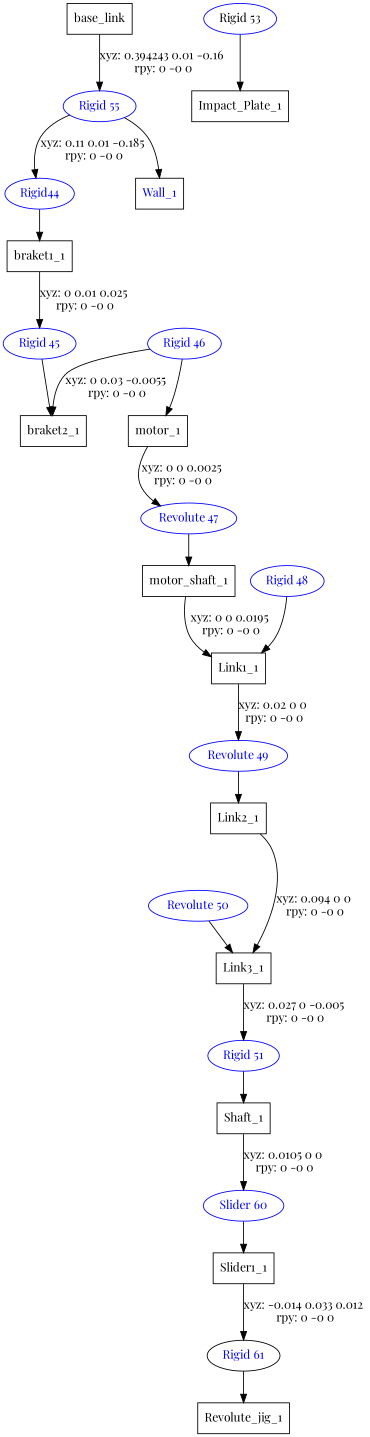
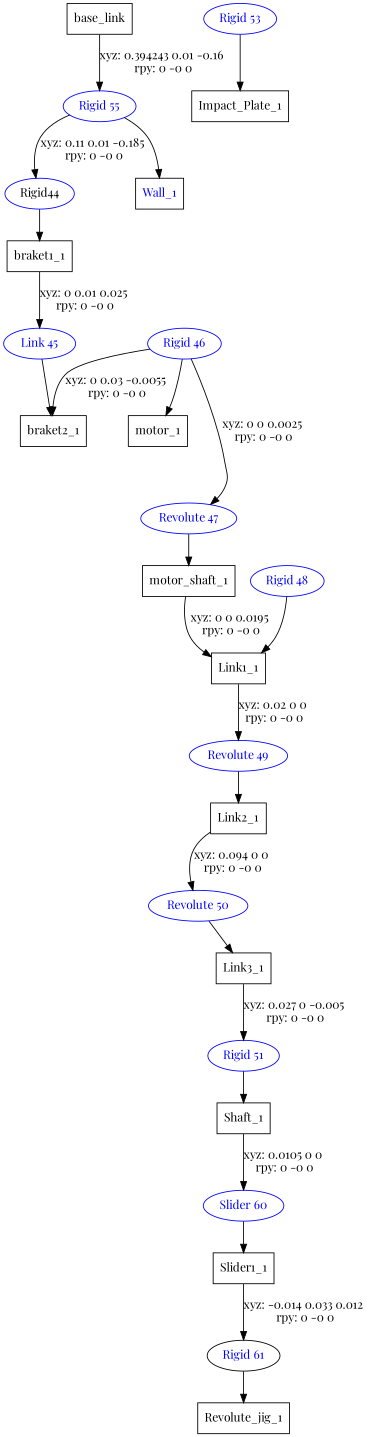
  digraph {
    fontname="Playfair Display"
    node [fontname="Playfair Display" shape=box fontcolor=blue]
    edge [fontname="Playfair Display"]
    n1 [label=base_link fontcolor=""]
    "Rigid 55" [color=blue shape=ellipse]
-   Rigid44 [color=blue shape=ellipse]
+   Rigid44 [color=blue fontcolor=black shape=ellipse]
    n4 [label=Wall_1]
    n5 [label=braket1_1 fontcolor=""]
-   "Rigid 45" [color=blue shape=ellipse]
+   "Rigid 45" [color=blue shape=ellipse label="Link 45"]
    n7 [label=braket2_1 fontcolor=""]
    "Rigid 46" [color=blue shape=ellipse]
    n9 [label=motor_1 fontcolor=""]
    "Revolute 47" [color=blue shape=ellipse]
    n11 [label=motor_shaft_1 fontcolor=""]
    n12 [label=Link1_1 fontcolor=""]
    "Rigid 48" [color=blue shape=ellipse]
    "Revolute 49" [color=blue shape=ellipse]
    n15 [label=Link2_1 fontcolor=""]
    "Revolute 50" [color=blue shape=ellipse]
    n17 [label=Link3_1 fontcolor=""]
    "Rigid 51" [color=blue shape=ellipse]
    n19 [label=Shaft_1 fontcolor=""]
    "Slider 60" [color=blue shape=ellipse]
-   "Rigid 53" [color=blue fontcolor=black shape=ellipse]
+   "Rigid 53" [color=blue shape=ellipse]
    n22 [label=Impact_Plate_1 fontcolor=""]
    n23 [label=Slider1_1 fontcolor=""]
    "Rigid 61" [color=black shape=ellipse]
    n25 [label=Revolute_jig_1 fontcolor=""]
    n1 -> "Rigid 55" [label="xyz: 0.394243 0.01 -0.16 \nrpy: 0 -0 0"]
    "Rigid 55" -> Rigid44 [label="xyz: 0.11 0.01 -0.185 \nrpy: 0 -0 0"]
    "Rigid 55" -> n4
    Rigid44 -> n5
    n5 -> "Rigid 45" [label="xyz: 0 0.01 0.025 \nrpy: 0 -0 0"]
    "Rigid 45" -> n7
    "Rigid 46" -> n7 [label="xyz: 0 0.03 -0.0055 \nrpy: 0 -0 0"]
    "Rigid 46" -> n9
-   n9 -> "Revolute 47" [label="xyz: 0 0 0.0025 \nrpy: 0 -0 0"]
+   "Rigid 46" -> "Revolute 47" [label="xyz: 0 0 0.0025 \nrpy: 0 -0 0"]
    "Revolute 47" -> n11
    n11 -> n12 [label="xyz: 0 0 0.0195 \nrpy: 0 -0 0"]
    n12 -> "Revolute 49" [label="xyz: 0.02 0 0 \nrpy: 0 -0 0"]
    "Rigid 48" -> n12
    "Revolute 49" -> n15
-   n15 -> n17 [label="xyz: 0.094 0 0 \nrpy: 0 -0 0"]
+   n15 -> "Revolute 50" [label="xyz: 0.094 0 0 \nrpy: 0 -0 0"]
    "Revolute 50" -> n17
    n17 -> "Rigid 51" [label="xyz: 0.027 0 -0.005 \nrpy: 0 -0 0"]
    "Rigid 51" -> n19
    n19 -> "Slider 60" [label="xyz: 0.0105 0 0 \nrpy: 0 -0 0"]
    "Slider 60" -> n23
    "Rigid 53" -> n22
    n23 -> "Rigid 61" [label="xyz: -0.014 0.033 0.012 \nrpy: 0 -0 0"]
    "Rigid 61" -> n25
  }
